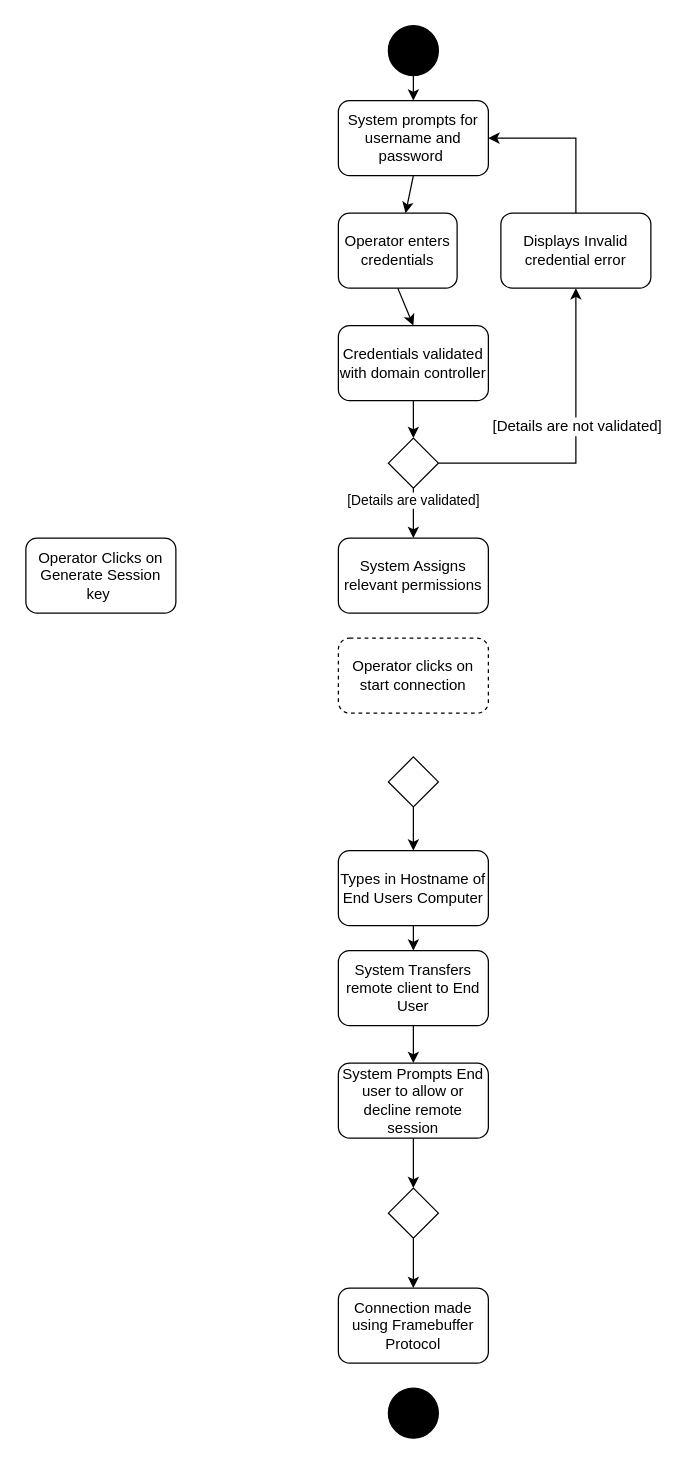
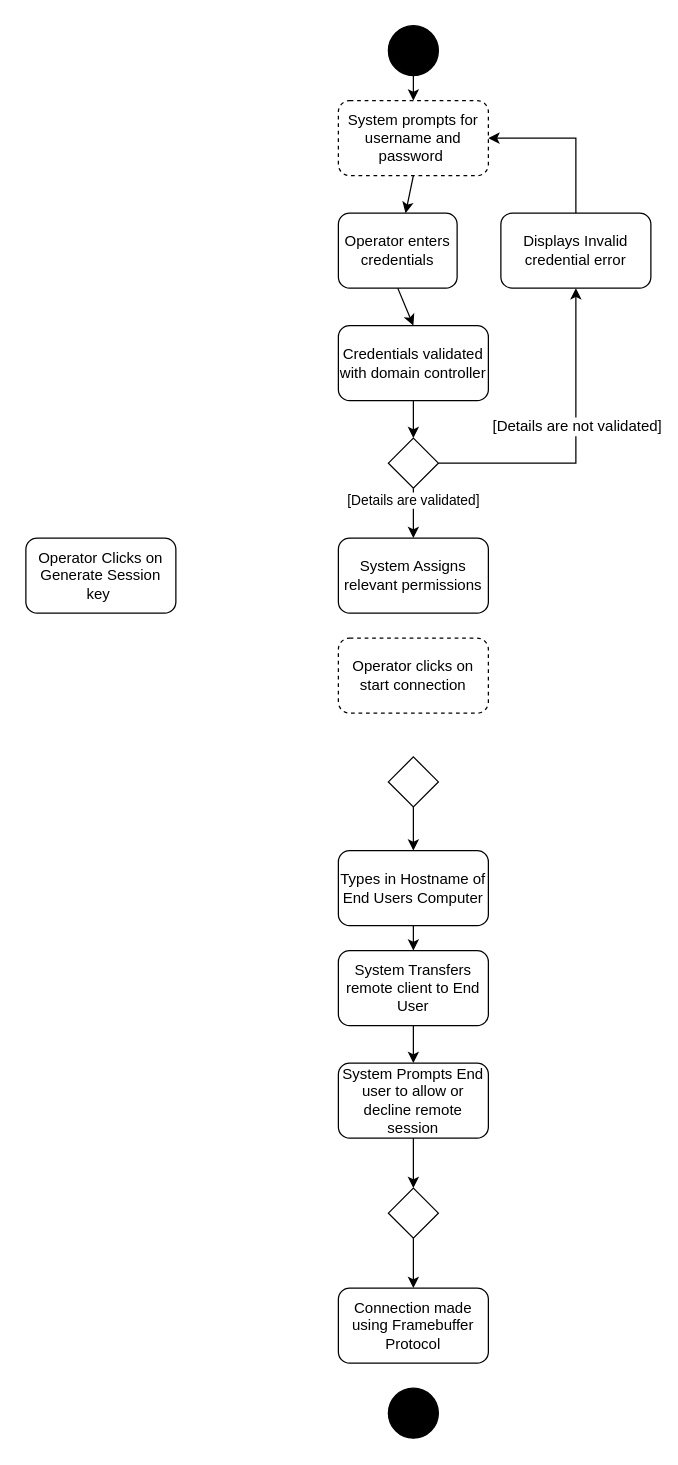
  <mxCell id="0" />
  <mxCell id="1" parent="0" />
  <mxCell id="2" value="" style="ellipse;whiteSpace=wrap;html=1;aspect=fixed;fillColor=#000000;" vertex="1" parent="1"><mxGeometry x="310" y="20" width="40" height="40" as="geometry" /></mxCell>
- <mxCell id="3" value="System prompts for username and password&amp;nbsp;" style="rounded=1;whiteSpace=wrap;html=1;fillColor=#FFFFFF;" vertex="1" parent="1"><mxGeometry x="270" y="80" width="120" height="60" as="geometry" /></mxCell>
+ <mxCell id="3" value="System prompts for username and password&amp;nbsp;" style="rounded=1;whiteSpace=wrap;html=1;fillColor=#FFFFFF;dashed=1;" vertex="1" parent="1"><mxGeometry x="270" y="80" width="120" height="60" as="geometry" /></mxCell>
  <mxCell id="4" value="" style="endArrow=classic;html=1;exitX=0.5;exitY=1;exitDx=0;exitDy=0;entryX=0.5;entryY=0;entryDx=0;entryDy=0;" edge="1" parent="1" source="2" target="3"><mxGeometry width="50" height="50" relative="1" as="geometry"><mxPoint x="280" y="220" as="sourcePoint" /><mxPoint x="330" y="170" as="targetPoint" /></mxGeometry></mxCell>
  <mxCell id="5" value="Operator enters credentials" style="rounded=1;whiteSpace=wrap;html=1;fillColor=#FFFFFF;" vertex="1" parent="1"><mxGeometry x="270" y="170" width="95" height="60" as="geometry" /></mxCell>
  <mxCell id="6" value="" style="endArrow=classic;html=1;exitX=0.5;exitY=1;exitDx=0;exitDy=0;" edge="1" parent="1" source="3" target="5"><mxGeometry width="50" height="50" relative="1" as="geometry"><mxPoint x="318" y="240" as="sourcePoint" /><mxPoint x="368" y="190" as="targetPoint" /></mxGeometry></mxCell>
  <mxCell id="7" style="edgeStyle=orthogonalEdgeStyle;rounded=0;orthogonalLoop=1;jettySize=auto;html=1;exitX=1;exitY=0.5;exitDx=0;exitDy=0;entryX=0.5;entryY=1;entryDx=0;entryDy=0;" edge="1" parent="1" source="9" target="29"><mxGeometry relative="1" as="geometry" /></mxCell>
  <mxCell id="8" value="[Details are not validated]" style="text;html=1;resizable=0;points=[];align=center;verticalAlign=middle;labelBackgroundColor=#ffffff;" vertex="1" connectable="0" parent="7"><mxGeometry x="-0.128" y="46" relative="1" as="geometry"><mxPoint x="1" y="16" as="offset" /></mxGeometry></mxCell>
  <mxCell id="9" value="" style="rhombus;whiteSpace=wrap;html=1;fillColor=#FFFFFF;" vertex="1" parent="1"><mxGeometry x="310" y="350" width="40" height="40" as="geometry" /></mxCell>
  <mxCell id="10" value="" style="endArrow=classic;html=1;exitX=0.5;exitY=1;exitDx=0;exitDy=0;" edge="1" parent="1" source="5"><mxGeometry width="50" height="50" relative="1" as="geometry"><mxPoint x="270" y="370" as="sourcePoint" /><mxPoint x="330" y="260" as="targetPoint" /></mxGeometry></mxCell>
  <mxCell id="11" value="[Details are validated]" style="endArrow=classic;html=1;exitX=0.5;exitY=1;exitDx=0;exitDy=0;entryX=0.5;entryY=0;entryDx=0;entryDy=0;" edge="1" parent="1" source="9" target="12"><mxGeometry x="-0.5" width="50" height="50" relative="1" as="geometry"><mxPoint x="270" y="370" as="sourcePoint" /><mxPoint x="330" y="330" as="targetPoint" /><mxPoint as="offset" /></mxGeometry></mxCell>
  <mxCell id="12" value="System Assigns relevant permissions" style="rounded=1;whiteSpace=wrap;html=1;fillColor=#FFFFFF;" vertex="1" parent="1"><mxGeometry x="270" y="430" width="120" height="60" as="geometry" /></mxCell>
  <mxCell id="13" style="edgeStyle=orthogonalEdgeStyle;rounded=0;orthogonalLoop=1;jettySize=auto;html=1;exitX=0.5;exitY=1;exitDx=0;exitDy=0;entryX=0.5;entryY=0;entryDx=0;entryDy=0;" edge="1" parent="1" source="14" target="9"><mxGeometry relative="1" as="geometry" /></mxCell>
  <mxCell id="14" value="Credentials validated with domain controller" style="rounded=1;whiteSpace=wrap;html=1;fillColor=#FFFFFF;" vertex="1" parent="1"><mxGeometry x="270" y="260" width="120" height="60" as="geometry" /></mxCell>
  <mxCell id="15" value="Operator clicks on start connection" style="rounded=1;whiteSpace=wrap;html=1;fillColor=#FFFFFF;dashed=1;" vertex="1" parent="1"><mxGeometry x="270" y="510" width="120" height="60" as="geometry" /></mxCell>
  <mxCell id="16" style="edgeStyle=orthogonalEdgeStyle;rounded=0;orthogonalLoop=1;jettySize=auto;html=1;exitX=0.5;exitY=1;exitDx=0;exitDy=0;entryX=0.5;entryY=0;entryDx=0;entryDy=0;" edge="1" parent="1" source="17" target="19"><mxGeometry relative="1" as="geometry" /></mxCell>
  <mxCell id="17" value="Types in Hostname of End Users Computer" style="rounded=1;whiteSpace=wrap;html=1;fillColor=#FFFFFF;" vertex="1" parent="1"><mxGeometry x="270" y="680" width="120" height="60" as="geometry" /></mxCell>
  <mxCell id="18" style="edgeStyle=orthogonalEdgeStyle;rounded=0;orthogonalLoop=1;jettySize=auto;html=1;exitX=0.5;exitY=1;exitDx=0;exitDy=0;entryX=0.5;entryY=0;entryDx=0;entryDy=0;" edge="1" parent="1" source="19" target="20"><mxGeometry relative="1" as="geometry" /></mxCell>
  <mxCell id="19" value="System Transfers remote client to End User" style="rounded=1;whiteSpace=wrap;html=1;fillColor=#FFFFFF;" vertex="1" parent="1"><mxGeometry x="270" y="760" width="120" height="60" as="geometry" /></mxCell>
  <mxCell id="20" value="System Prompts End user to allow or decline remote session" style="rounded=1;whiteSpace=wrap;html=1;fillColor=#FFFFFF;" vertex="1" parent="1"><mxGeometry x="270" y="850" width="120" height="60" as="geometry" /></mxCell>
  <mxCell id="21" style="edgeStyle=orthogonalEdgeStyle;rounded=0;orthogonalLoop=1;jettySize=auto;html=1;exitX=0.5;exitY=1;exitDx=0;exitDy=0;entryX=0.5;entryY=0;entryDx=0;entryDy=0;" edge="1" parent="1" source="22" target="23"><mxGeometry relative="1" as="geometry" /></mxCell>
  <mxCell id="22" value="" style="rhombus;whiteSpace=wrap;html=1;fillColor=#FFFFFF;" vertex="1" parent="1"><mxGeometry x="310" y="950" width="40" height="40" as="geometry" /></mxCell>
  <mxCell id="23" value="Connection made using Framebuffer Protocol" style="rounded=1;whiteSpace=wrap;html=1;fillColor=#FFFFFF;" vertex="1" parent="1"><mxGeometry x="270" y="1030" width="120" height="60" as="geometry" /></mxCell>
  <mxCell id="24" value="" style="rhombus;whiteSpace=wrap;html=1;fillColor=#FFFFFF;" vertex="1" parent="1"><mxGeometry x="310" y="605" width="40" height="40" as="geometry" /></mxCell>
  <mxCell id="25" value="" style="ellipse;whiteSpace=wrap;html=1;aspect=fixed;fillColor=#000000;" vertex="1" parent="1"><mxGeometry x="310" y="1110" width="40" height="40" as="geometry" /></mxCell>
  <mxCell id="26" value="" style="endArrow=classic;html=1;exitX=0.5;exitY=1;exitDx=0;exitDy=0;entryX=0.5;entryY=0;entryDx=0;entryDy=0;" edge="1" parent="1" source="20" target="22"><mxGeometry width="50" height="50" relative="1" as="geometry"><mxPoint x="270" y="1220" as="sourcePoint" /><mxPoint x="320" y="1170" as="targetPoint" /></mxGeometry></mxCell>
  <mxCell id="27" value="" style="endArrow=classic;html=1;exitX=0.5;exitY=1;exitDx=0;exitDy=0;" edge="1" parent="1" source="24"><mxGeometry width="50" height="50" relative="1" as="geometry"><mxPoint x="270" y="1220" as="sourcePoint" /><mxPoint x="330" y="680" as="targetPoint" /></mxGeometry></mxCell>
  <mxCell id="28" style="edgeStyle=orthogonalEdgeStyle;rounded=0;orthogonalLoop=1;jettySize=auto;html=1;exitX=0.5;exitY=0;exitDx=0;exitDy=0;entryX=1;entryY=0.5;entryDx=0;entryDy=0;" edge="1" parent="1" source="29" target="3"><mxGeometry relative="1" as="geometry" /></mxCell>
  <mxCell id="29" value="Displays Invalid credential error" style="rounded=1;whiteSpace=wrap;html=1;fillColor=#FFFFFF;" vertex="1" parent="1"><mxGeometry x="400" y="170" width="120" height="60" as="geometry" /></mxCell>
  <mxCell id="30" value="Operator Clicks on Generate Session key&amp;nbsp;" style="rounded=1;whiteSpace=wrap;html=1;fillColor=#FFFFFF;" vertex="1" parent="1"><mxGeometry x="20" y="430" width="120" height="60" as="geometry" /></mxCell>
